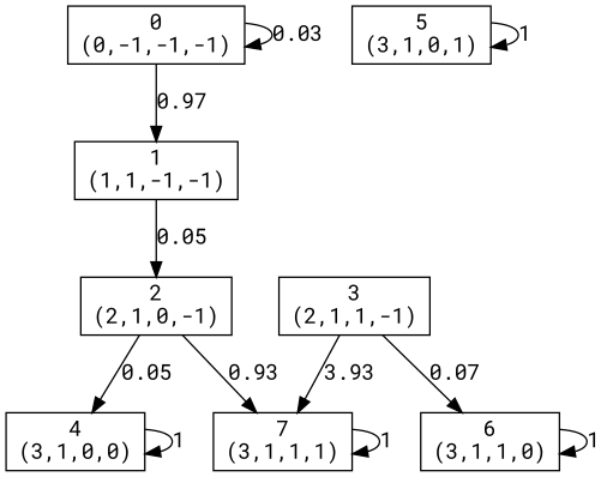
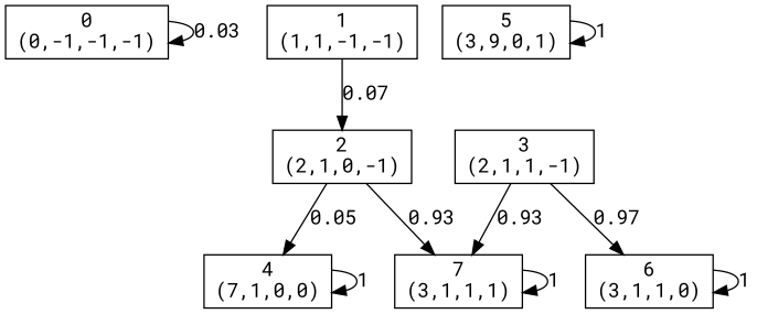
  digraph {
    fontname="Roboto Mono"
    node [fontname="Roboto Mono" shape=box]
    edge [fontname="Roboto Mono"]
    n1 [label="0\n(0,-1,-1,-1)"]
    n2 [label="1\n(1,1,-1,-1)"]
    n3 [label="2\n(2,1,0,-1)"]
-   n4 [label="4\n(3,1,0,0)"]
+   n4 [label="4\n(7,1,0,0)"]
    n5 [label="7\n(3,1,1,1)"]
    n6 [label="3\n(2,1,1,-1)"]
    n7 [label="6\n(3,1,1,0)"]
-   n8 [label="5\n(3,1,0,1)"]
+   n8 [label="5\n(3,9,0,1)"]
    n1 -> n1 [label=0.03]
-   n1 -> n2 [label=0.97]
-   n2 -> n3 [label=0.05]
+   n2 -> n3 [label=0.07]
    n3 -> n4 [label=0.05]
    n3 -> n5 [label=0.93]
    n4 -> n4 [label=1]
    n5 -> n5 [label=1]
-   n6 -> n5 [label=3.93]
-   n6 -> n7 [label=0.07]
+   n6 -> n5 [label=0.93]
+   n6 -> n7 [label=0.97]
    n7 -> n7 [label=1]
    n8 -> n8 [label=1]
  }
